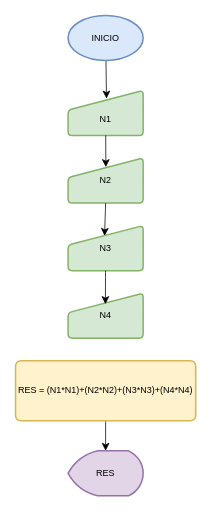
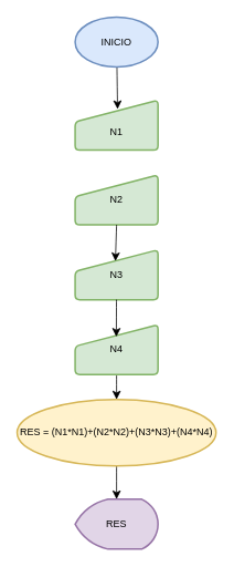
  <mxCell id="0" />
  <mxCell id="1" parent="0" />
  <mxCell id="2" value="" style="edgeStyle=none;curved=1;rounded=0;orthogonalLoop=1;jettySize=auto;html=1;fontSize=12;startSize=8;endSize=8;entryX=0.512;entryY=0.18;entryDx=0;entryDy=0;entryPerimeter=0;" edge="1" parent="1" source="3" target="4"><mxGeometry relative="1" as="geometry" /></mxCell>
  <mxCell id="3" value="INICIO" style="strokeWidth=2;html=1;shape=mxgraph.flowchart.start_1;whiteSpace=wrap;fillColor=#dae8fc;strokeColor=#6c8ebf;" vertex="1" parent="1"><mxGeometry x="90" y="20" width="100" height="60" as="geometry" /></mxCell>
  <mxCell id="4" value="&lt;div&gt;&lt;br&gt;&lt;/div&gt;&lt;div&gt;N1&lt;/div&gt;" style="html=1;strokeWidth=2;shape=manualInput;whiteSpace=wrap;rounded=1;size=26;arcSize=11;fillColor=#d5e8d4;strokeColor=#82b366;" vertex="1" parent="1"><mxGeometry x="90" y="120" width="100" height="60" as="geometry" /></mxCell>
  <mxCell id="5" value="&lt;div&gt;N2&lt;/div&gt;" style="html=1;strokeWidth=2;shape=manualInput;whiteSpace=wrap;rounded=1;size=26;arcSize=11;fillColor=#d5e8d4;strokeColor=#82b366;" vertex="1" parent="1"><mxGeometry x="90" y="210" width="100" height="60" as="geometry" /></mxCell>
  <mxCell id="6" value="&lt;div&gt;N3&lt;/div&gt;" style="html=1;strokeWidth=2;shape=manualInput;whiteSpace=wrap;rounded=1;size=26;arcSize=11;fillColor=#d5e8d4;strokeColor=#82b366;" vertex="1" parent="1"><mxGeometry x="90" y="300" width="100" height="60" as="geometry" /></mxCell>
+ <mxCell id="7" value="" style="edgeStyle=none;curved=1;rounded=0;orthogonalLoop=1;jettySize=auto;html=1;fontSize=12;startSize=8;endSize=8;" edge="1" parent="1" source="8" target="10"><mxGeometry relative="1" as="geometry" /></mxCell>
  <mxCell id="8" value="&lt;div&gt;N4&lt;/div&gt;" style="html=1;strokeWidth=2;shape=manualInput;whiteSpace=wrap;rounded=1;size=26;arcSize=11;fillColor=#d5e8d4;strokeColor=#82b366;" vertex="1" parent="1"><mxGeometry x="90" y="390" width="100" height="60" as="geometry" /></mxCell>
  <mxCell id="9" value="" style="edgeStyle=none;curved=1;rounded=0;orthogonalLoop=1;jettySize=auto;html=1;fontSize=12;startSize=8;endSize=8;" edge="1" parent="1" source="10" target="11"><mxGeometry relative="1" as="geometry" /></mxCell>
- <mxCell id="10" value="RES = (N1*N1)+(N2*N2)+(N3*N3)+(N4*N4)" style="rounded=1;whiteSpace=wrap;html=1;absoluteArcSize=1;arcSize=14;strokeWidth=2;fillColor=#fff2cc;strokeColor=#d6b656;" vertex="1" parent="1"><mxGeometry x="20" y="480" width="240" height="80" as="geometry" /></mxCell>
+ <mxCell id="10" value="RES = (N1*N1)+(N2*N2)+(N3*N3)+(N4*N4)" style="ellipse;whiteSpace=wrap;html=1;absoluteArcSize=1;arcSize=14;strokeWidth=2;fillColor=#fff2cc;strokeColor=#d6b656;" vertex="1" parent="1"><mxGeometry x="20" y="480" width="240" height="80" as="geometry" /></mxCell>
  <mxCell id="11" value="RES" style="strokeWidth=2;html=1;shape=mxgraph.flowchart.display;whiteSpace=wrap;fillColor=#e1d5e7;strokeColor=#9673a6;" vertex="1" parent="1"><mxGeometry x="90" y="600" width="100" height="60" as="geometry" /></mxCell>
- <mxCell id="12" style="edgeStyle=none;curved=1;rounded=0;orthogonalLoop=1;jettySize=auto;html=1;entryX=0.503;entryY=0.202;entryDx=0;entryDy=0;entryPerimeter=0;fontSize=12;startSize=8;endSize=8;" edge="1" parent="1" source="4" target="5"><mxGeometry relative="1" as="geometry" /></mxCell>
  <mxCell id="13" style="edgeStyle=none;curved=1;rounded=0;orthogonalLoop=1;jettySize=auto;html=1;exitX=0.5;exitY=1;exitDx=0;exitDy=0;entryX=0.486;entryY=0.228;entryDx=0;entryDy=0;entryPerimeter=0;fontSize=12;startSize=8;endSize=8;" edge="1" parent="1" source="5" target="6"><mxGeometry relative="1" as="geometry" /></mxCell>
  <mxCell id="14" style="edgeStyle=none;curved=1;rounded=0;orthogonalLoop=1;jettySize=auto;html=1;entryX=0.497;entryY=0.243;entryDx=0;entryDy=0;entryPerimeter=0;fontSize=12;startSize=8;endSize=8;" edge="1" parent="1" source="6" target="8"><mxGeometry relative="1" as="geometry" /></mxCell>
